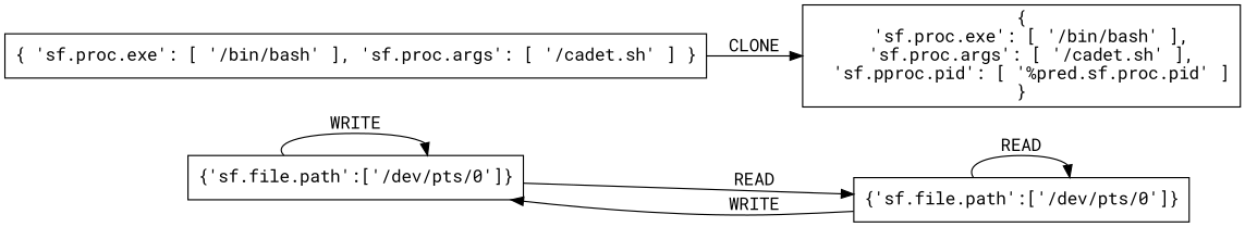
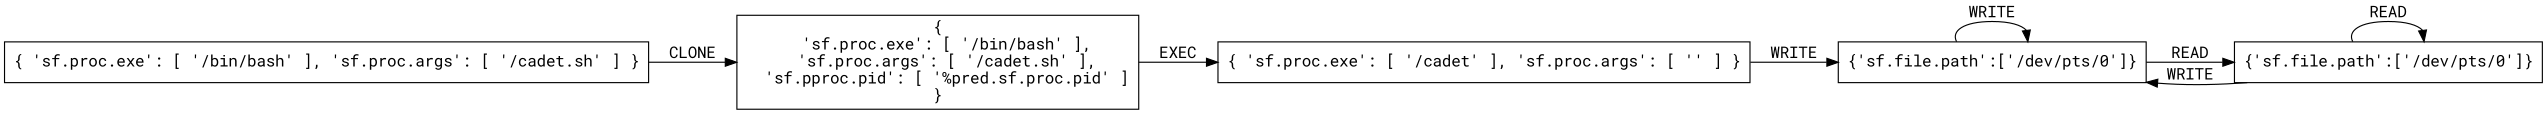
  digraph {
    rankdir=LR
    fontname="Roboto Mono"
    node [shape=box fontname="Roboto Mono"]
    edge [fontname="Roboto Mono"]
    n1 [label="{'sf.file.path':['/dev/pts/0']}"]
    n2 [label="{'sf.file.path':['/dev/pts/0']}"]
    n3 [label="{ 'sf.proc.exe': [ '/bin/bash' ], 'sf.proc.args': [ '/cadet.sh' ] }"]
    n4 [label="{\n  'sf.proc.exe': [ '/bin/bash' ],\n  'sf.proc.args': [ '/cadet.sh' ],\n  'sf.pproc.pid': [ '%pred.sf.proc.pid' ]\n}"]
+   n5 [label="{ 'sf.proc.exe': [ '/cadet' ], 'sf.proc.args': [ '' ] }"]
    n1 -> n1 [label=WRITE]
    n1 -> n2 [label=READ]
    n2 -> n1 [label=WRITE]
    n2 -> n2 [label=READ]
    n3 -> n4 [label=CLONE]
+   n4 -> n5 [label=EXEC]
+   n5 -> n1 [label=WRITE]
  }
